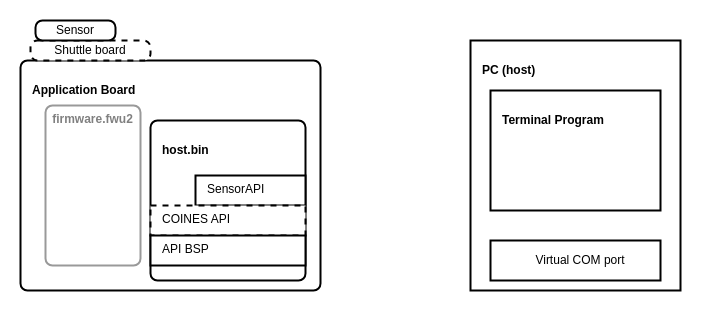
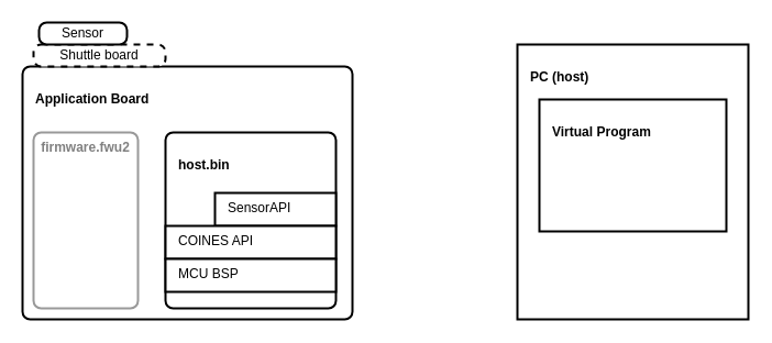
  <mxCell id="0" />
  <mxCell id="1" parent="0" />
  <mxCell id="2" value="&lt;h4&gt;PC (host)&lt;/h4&gt;" style="rounded=0;whiteSpace=wrap;html=1;absoluteArcSize=1;arcSize=14;strokeWidth=2;shadow=0;glass=0;verticalAlign=top;align=left;spacingLeft=10;" parent="1" vertex="1"><mxGeometry x="470" y="40" width="210" height="250" as="geometry" /></mxCell>
- <mxCell id="3" value="&lt;h4&gt;Terminal Program&lt;/h4&gt;" style="rounded=0;whiteSpace=wrap;html=1;absoluteArcSize=1;arcSize=14;strokeWidth=2;shadow=0;glass=0;verticalAlign=top;align=left;spacingLeft=10;" parent="1" vertex="1"><mxGeometry x="490" y="90" width="170" height="120" as="geometry" /></mxCell>
- <mxCell id="4" value="&lt;h4&gt;&lt;span style=&quot;font-weight: 400;&quot;&gt;Virtual COM port&lt;/span&gt;&lt;/h4&gt;" style="rounded=0;whiteSpace=wrap;html=1;absoluteArcSize=1;arcSize=14;strokeWidth=2;shadow=0;glass=0;verticalAlign=middle;align=center;spacingLeft=10;" parent="1" vertex="1"><mxGeometry x="490" y="240" width="170" height="40" as="geometry" /></mxCell>
+ <mxCell id="3" value="&lt;h4&gt;Virtual Program&lt;/h4&gt;" style="rounded=0;whiteSpace=wrap;html=1;absoluteArcSize=1;arcSize=14;strokeWidth=2;shadow=0;glass=0;verticalAlign=top;align=left;spacingLeft=10;" parent="1" vertex="1"><mxGeometry x="490" y="90" width="170" height="120" as="geometry" /></mxCell>
  <mxCell id="5" value="&lt;h4&gt;Application Board&lt;/h4&gt;" style="rounded=1;whiteSpace=wrap;html=1;absoluteArcSize=1;arcSize=14;strokeWidth=2;horizontal=1;verticalAlign=top;align=left;spacingLeft=10;" parent="1" vertex="1"><mxGeometry x="20" y="60" width="300" height="230" as="geometry" /></mxCell>
- <mxCell id="6" value="&lt;b&gt;&lt;font color=&quot;#808080&quot;&gt;firmware.fwu2&lt;/font&gt;&lt;/b&gt;" style="rounded=1;whiteSpace=wrap;html=1;absoluteArcSize=1;arcSize=14;strokeWidth=2;verticalAlign=top;strokeColor=#999999;" parent="1" vertex="1"><mxGeometry x="45" y="105" width="95" height="160" as="geometry" /></mxCell>
+ <mxCell id="6" value="&lt;b&gt;&lt;font color=&quot;#808080&quot;&gt;firmware.fwu2&lt;/font&gt;&lt;/b&gt;" style="rounded=1;whiteSpace=wrap;html=1;absoluteArcSize=1;arcSize=14;strokeWidth=2;verticalAlign=top;strokeColor=#999999;" parent="1" vertex="1"><mxGeometry x="30" y="120" width="95" height="160" as="geometry" /></mxCell>
  <mxCell id="7" value="Shuttle board" style="rounded=1;whiteSpace=wrap;html=1;absoluteArcSize=1;arcSize=14;strokeWidth=2;dashed=1;" parent="1" vertex="1"><mxGeometry x="30" y="40" width="120" height="20" as="geometry" /></mxCell>
  <mxCell id="8" value="Sensor" style="rounded=1;whiteSpace=wrap;html=1;absoluteArcSize=1;arcSize=14;strokeWidth=2;" parent="1" vertex="1"><mxGeometry x="35" y="20" width="80" height="20" as="geometry" /></mxCell>
  <mxCell id="9" value="&lt;h4&gt;host.bin&lt;/h4&gt;" style="rounded=1;whiteSpace=wrap;html=1;absoluteArcSize=1;arcSize=14;strokeWidth=2;horizontal=1;verticalAlign=top;align=left;spacingLeft=10;" parent="1" vertex="1"><mxGeometry x="150" y="120" width="155" height="160" as="geometry" /></mxCell>
  <mxCell id="10" value="SensorAPI" style="rounded=0;whiteSpace=wrap;html=1;absoluteArcSize=1;arcSize=14;strokeWidth=2;shadow=0;glass=0;verticalAlign=top;align=left;spacingLeft=10;spacing=2;spacingTop=0;" parent="1" vertex="1"><mxGeometry x="195" y="175" width="110" height="30" as="geometry" /></mxCell>
- <mxCell id="11" value="COINES API" style="rounded=0;whiteSpace=wrap;html=1;absoluteArcSize=1;arcSize=14;strokeWidth=2;shadow=0;glass=0;verticalAlign=top;align=left;spacingLeft=10;spacing=2;spacingTop=0;dashed=1;" parent="1" vertex="1"><mxGeometry x="150" y="205" width="155" height="30" as="geometry" /></mxCell>
- <mxCell id="12" value="API BSP" style="rounded=0;whiteSpace=wrap;html=1;absoluteArcSize=1;arcSize=14;strokeWidth=2;shadow=0;glass=0;verticalAlign=top;align=left;spacingLeft=10;spacing=2;spacingTop=0;" parent="1" vertex="1"><mxGeometry x="150" y="235" width="155" height="30" as="geometry" /></mxCell>
+ <mxCell id="11" value="COINES API" style="rounded=0;whiteSpace=wrap;html=1;absoluteArcSize=1;arcSize=14;strokeWidth=2;shadow=0;glass=0;verticalAlign=top;align=left;spacingLeft=10;spacing=2;spacingTop=0;" parent="1" vertex="1"><mxGeometry x="150" y="205" width="155" height="30" as="geometry" /></mxCell>
+ <mxCell id="12" value="MCU BSP" style="rounded=0;whiteSpace=wrap;html=1;absoluteArcSize=1;arcSize=14;strokeWidth=2;shadow=0;glass=0;verticalAlign=top;align=left;spacingLeft=10;spacing=2;spacingTop=0;" parent="1" vertex="1"><mxGeometry x="150" y="235" width="155" height="30" as="geometry" /></mxCell>
